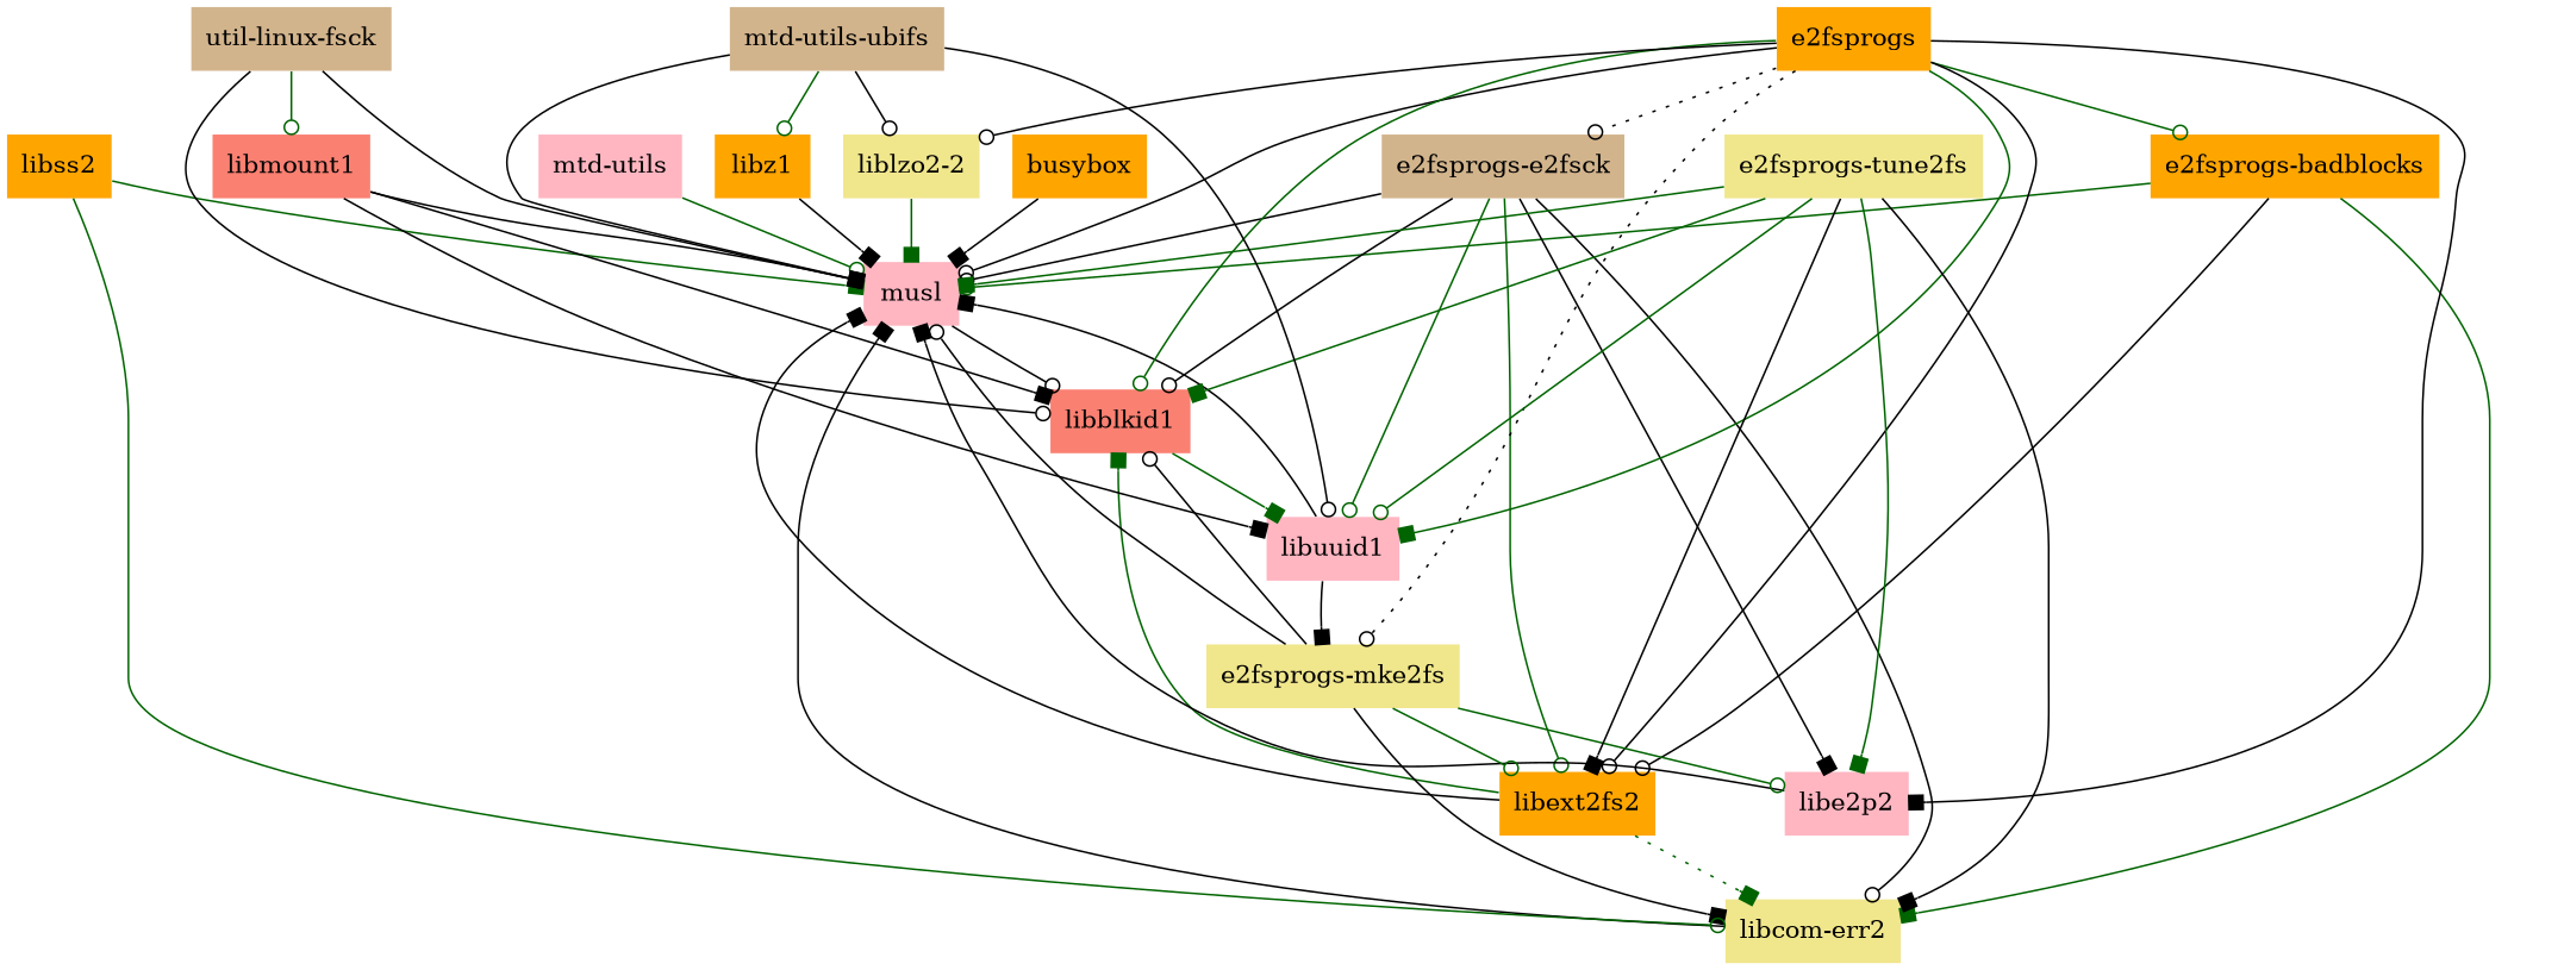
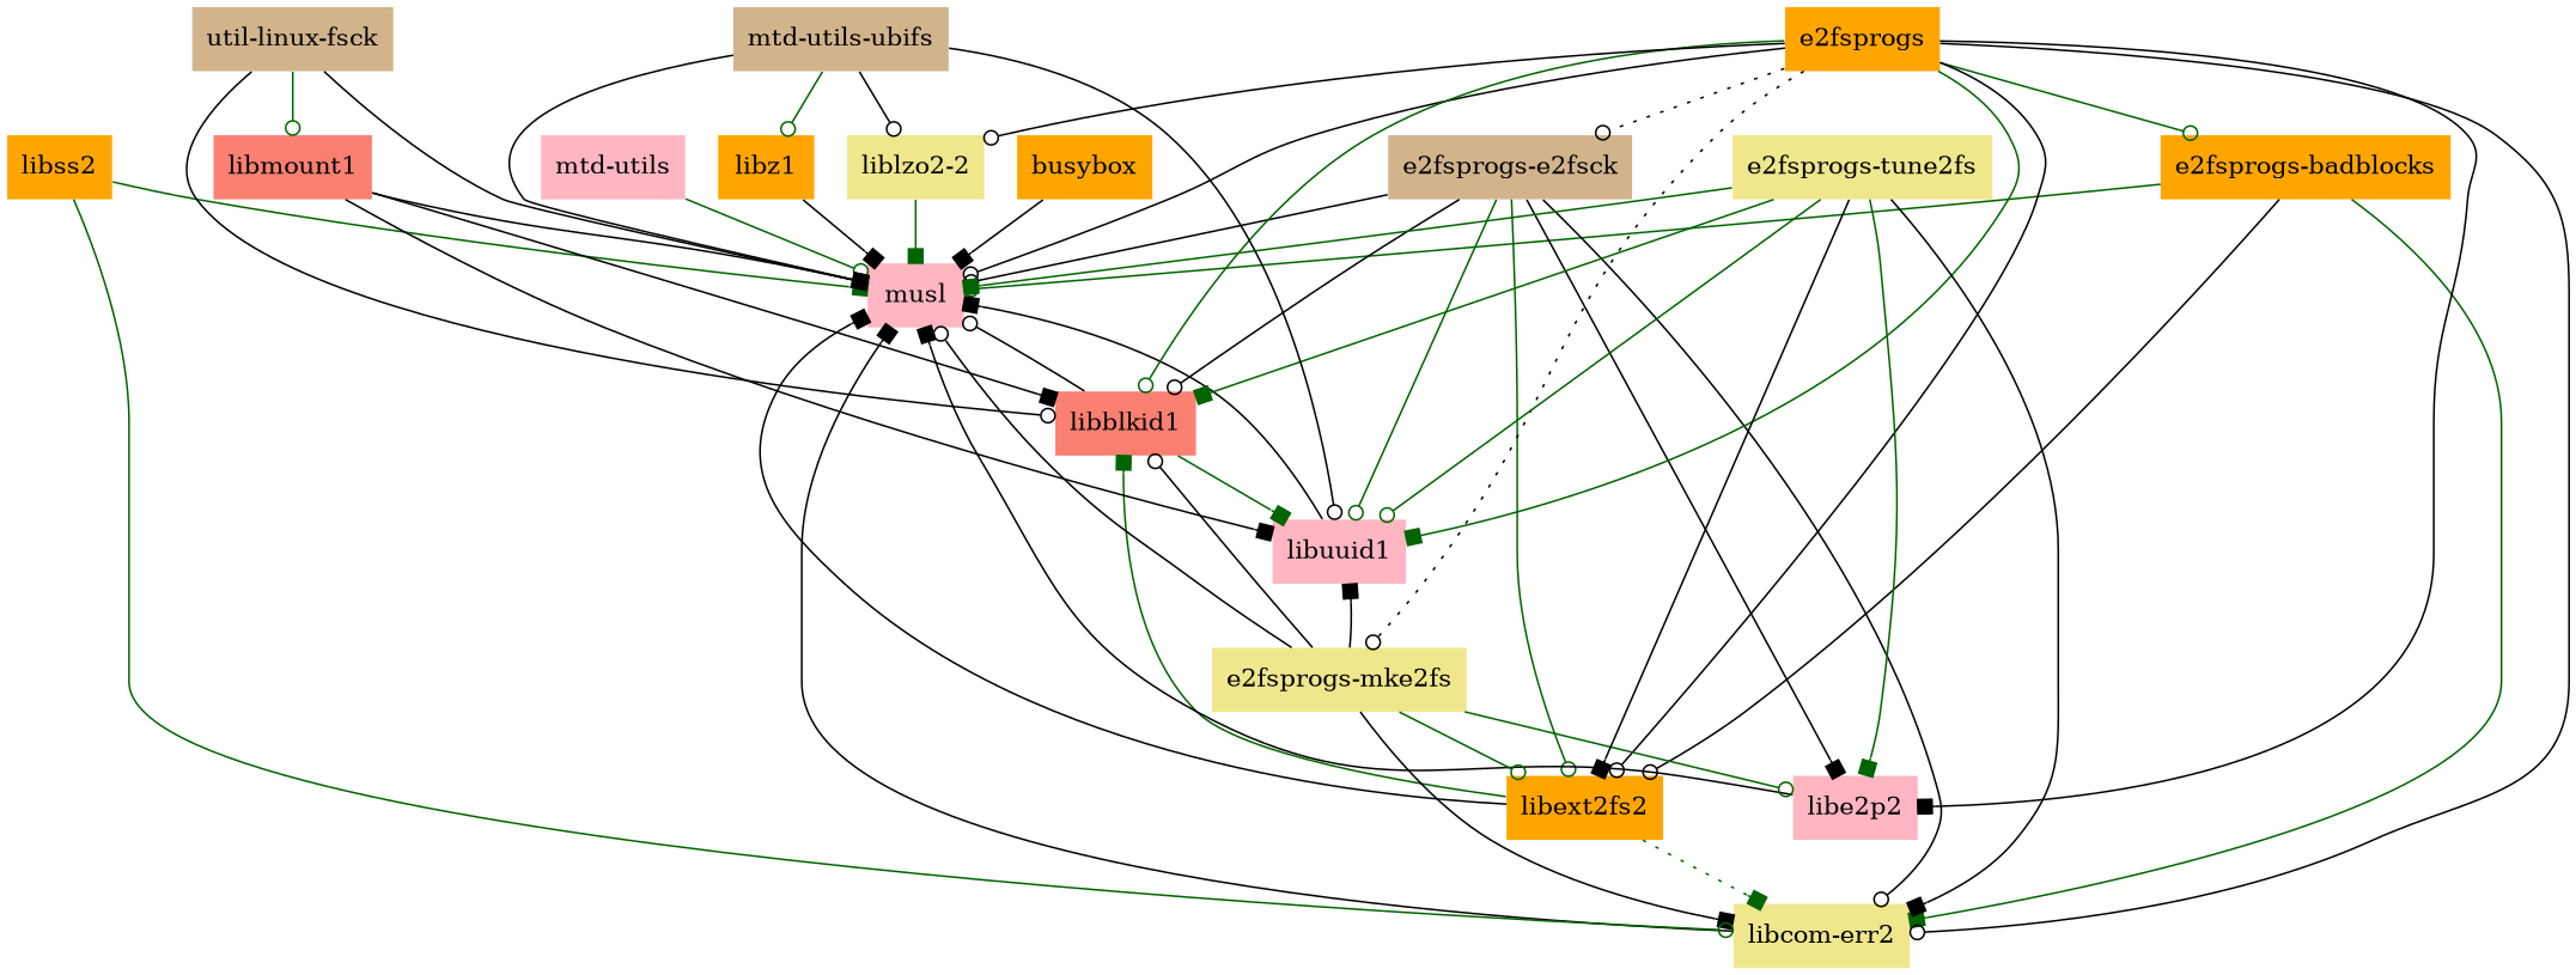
  digraph {
    node [fillcolor=orange shape=plaintext style=filled]
    edge [arrowhead=odot color=black]
    musl [fillcolor=lightpink]
    busybox
    "e2fsprogs-badblocks"
    "libcom-err2" [fillcolor=khaki]
    libext2fs2
    libblkid1 [fillcolor=salmon]
    libuuid1 [fillcolor=lightpink]
    "e2fsprogs-e2fsck" [fillcolor=tan]
    libe2p2 [fillcolor=lightpink]
    e2fsprogs
    "e2fsprogs-mke2fs" [fillcolor=khaki]
    "liblzo2-2" [fillcolor=khaki]
    libss2
    "e2fsprogs-tune2fs" [fillcolor=khaki]
    libmount1 [fillcolor=salmon]
    libz1
    "mtd-utils" [fillcolor=lightpink]
    "mtd-utils-ubifs" [fillcolor=tan]
    "util-linux-fsck" [fillcolor=tan]
    busybox -> musl [arrowhead=box]
    "e2fsprogs-badblocks" -> musl [color=darkgreen]
    "e2fsprogs-badblocks" -> "libcom-err2" [arrowhead=box color=darkgreen]
    "e2fsprogs-badblocks" -> libext2fs2
    "libcom-err2" -> musl [arrowhead=box]
    libext2fs2 -> musl [arrowhead=box]
    libext2fs2 -> "libcom-err2" [arrowhead=box color=darkgreen style=dotted]
    libext2fs2 -> libblkid1 [arrowhead=box color=darkgreen]
-   musl -> libblkid1
+   libblkid1 -> musl
    libblkid1 -> libuuid1 [arrowhead=box color=darkgreen]
    libuuid1 -> musl [arrowhead=box]
    "e2fsprogs-e2fsck" -> musl
    "e2fsprogs-e2fsck" -> "libcom-err2"
    "e2fsprogs-e2fsck" -> libext2fs2 [color=darkgreen]
    "e2fsprogs-e2fsck" -> libblkid1
    "e2fsprogs-e2fsck" -> libuuid1 [color=darkgreen]
    "e2fsprogs-e2fsck" -> libe2p2 [arrowhead=box]
    libe2p2 -> musl [arrowhead=box]
    e2fsprogs -> musl
    e2fsprogs -> "e2fsprogs-badblocks" [color=darkgreen]
+   e2fsprogs -> "libcom-err2"
    e2fsprogs -> libext2fs2
    e2fsprogs -> libblkid1 [color=darkgreen]
    e2fsprogs -> libuuid1 [arrowhead=box color=darkgreen]
    e2fsprogs -> "e2fsprogs-e2fsck" [style=dotted]
    e2fsprogs -> libe2p2 [arrowhead=box]
    e2fsprogs -> "e2fsprogs-mke2fs" [style=dotted]
    e2fsprogs -> "liblzo2-2"
    "e2fsprogs-mke2fs" -> musl
    "e2fsprogs-mke2fs" -> "libcom-err2" [arrowhead=box]
    "e2fsprogs-mke2fs" -> libext2fs2 [color=darkgreen]
    "e2fsprogs-mke2fs" -> libblkid1
-   libuuid1 -> "e2fsprogs-mke2fs" [arrowhead=box]
+   "e2fsprogs-mke2fs" -> libuuid1 [arrowhead=box]
    "e2fsprogs-mke2fs" -> libe2p2 [color=darkgreen]
    "liblzo2-2" -> musl [arrowhead=box color=darkgreen]
    libss2 -> musl [arrowhead=box color=darkgreen]
    libss2 -> "libcom-err2" [color=darkgreen]
    "e2fsprogs-tune2fs" -> musl [arrowhead=box color=darkgreen]
    "e2fsprogs-tune2fs" -> "libcom-err2" [arrowhead=box]
    "e2fsprogs-tune2fs" -> libext2fs2 [arrowhead=box]
    "e2fsprogs-tune2fs" -> libblkid1 [arrowhead=box color=darkgreen]
    "e2fsprogs-tune2fs" -> libuuid1 [color=darkgreen]
    "e2fsprogs-tune2fs" -> libe2p2 [arrowhead=box color=darkgreen]
    libmount1 -> musl [arrowhead=box]
    libmount1 -> libblkid1 [arrowhead=box]
    libmount1 -> libuuid1 [arrowhead=box]
    libz1 -> musl [arrowhead=box]
    "mtd-utils" -> musl [color=darkgreen]
    "mtd-utils-ubifs" -> musl [arrowhead=box]
    "mtd-utils-ubifs" -> libuuid1
    "mtd-utils-ubifs" -> "liblzo2-2"
    "mtd-utils-ubifs" -> libz1 [color=darkgreen]
    "util-linux-fsck" -> musl [arrowhead=box]
    "util-linux-fsck" -> libblkid1
    "util-linux-fsck" -> libmount1 [color=darkgreen]
  }
